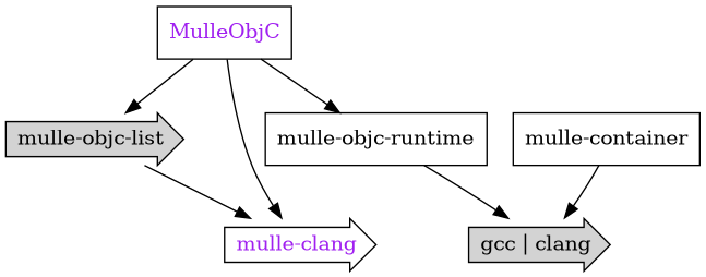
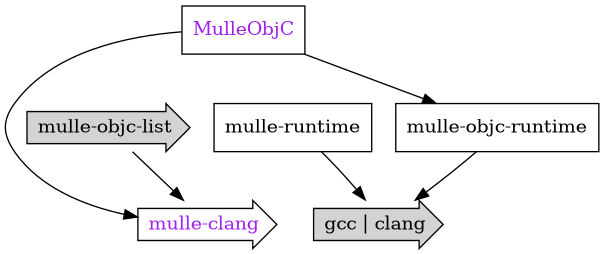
  digraph {
    node [shape=record]
    MulleObjC [fontcolor=purple]
-   "mulle-container"
+   "mulle-container" [label="mulle-runtime"]
    "mulle-objc-runtime"
    "mulle-clang " [fontcolor=purple shape=rarrow]
    "gcc | clang " [fillcolor=lightgray shape=rarrow style=filled]
    "mulle-objc-list " [fillcolor=lightgray shape=rarrow style=filled]
    subgraph sub_1 {
      rank=source
      MulleObjC
    }
    subgraph sub_2 {
      rank=same
      "mulle-container"
      "mulle-objc-runtime"
    }
    subgraph sub_3 {
      rank=same
      "mulle-clang "
      "gcc | clang "
    }
    MulleObjC -> "mulle-objc-runtime"
    MulleObjC -> "mulle-clang "
-   MulleObjC -> "mulle-objc-list "
    "mulle-container" -> "mulle-clang " [style=invis]
    "mulle-container" -> "gcc | clang " [style=invis]
    "mulle-container" -> "gcc | clang "
    "mulle-objc-runtime" -> "mulle-clang " [style=invis]
    "mulle-objc-runtime" -> "gcc | clang " [style=invis]
    "mulle-objc-runtime" -> "gcc | clang "
    "mulle-objc-list " -> "mulle-clang "
  }
